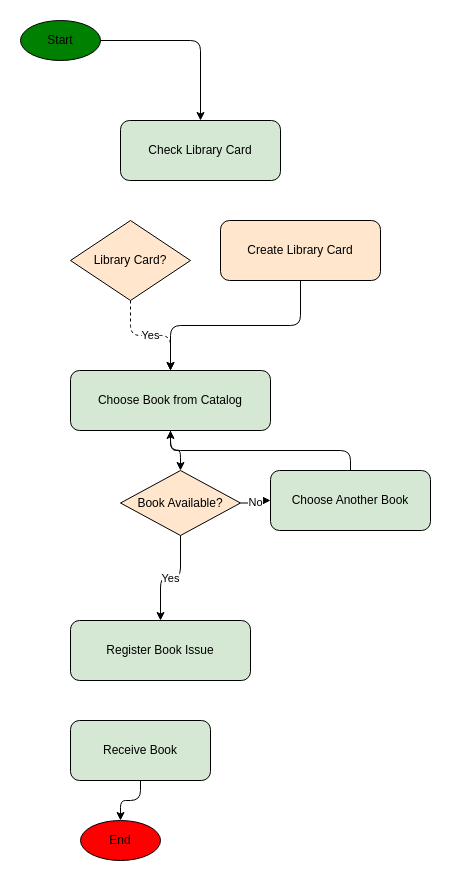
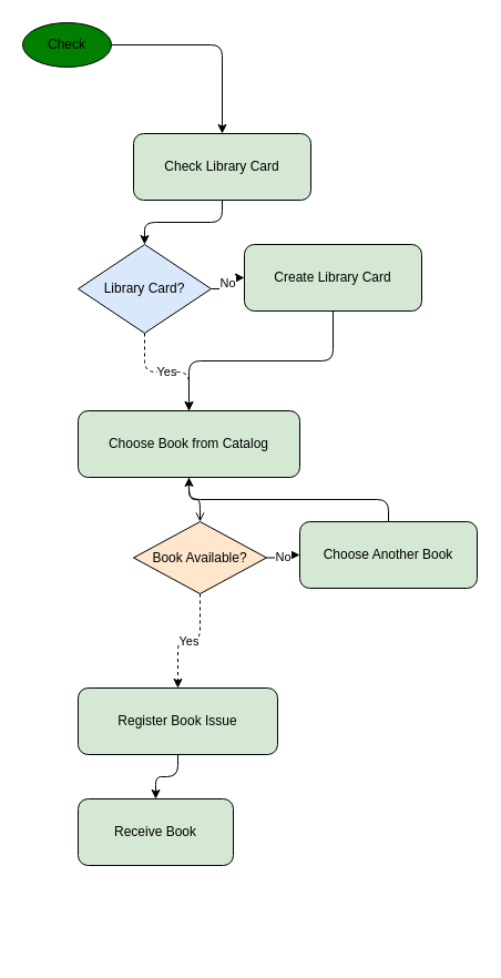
  <mxCell id="0" />
  <mxCell id="1" parent="0" />
- <mxCell id="2" value="Start" style="ellipse;whiteSpace=wrap;html=1;fillColor=green;" vertex="1" parent="1"><mxGeometry x="20" y="20" width="80" height="40" as="geometry" /></mxCell>
+ <mxCell id="2" value="Check" style="ellipse;whiteSpace=wrap;html=1;fillColor=green;" vertex="1" parent="1"><mxGeometry x="20" y="20" width="80" height="40" as="geometry" /></mxCell>
  <mxCell id="3" value="Check Library Card" style="rounded=1;whiteSpace=wrap;html=1;fillColor=#D5E8D4;" vertex="1" parent="1"><mxGeometry x="120" y="120" width="160" height="60" as="geometry" /></mxCell>
- <mxCell id="4" value="Library Card?" style="rhombus;whiteSpace=wrap;html=1;fillColor=#FFE6CC;" vertex="1" parent="1"><mxGeometry x="70" y="220" width="120" height="80" as="geometry" /></mxCell>
- <mxCell id="5" value="Create Library Card" style="rounded=1;whiteSpace=wrap;html=1;fillColor=#ffe6cc;" vertex="1" parent="1"><mxGeometry x="220" y="220" width="160" height="60" as="geometry" /></mxCell>
+ <mxCell id="4" value="Library Card?" style="rhombus;whiteSpace=wrap;html=1;fillColor=#dae8fc;" vertex="1" parent="1"><mxGeometry x="70" y="220" width="120" height="80" as="geometry" /></mxCell>
+ <mxCell id="5" value="Create Library Card" style="rounded=1;whiteSpace=wrap;html=1;fillColor=#D5E8D4;" vertex="1" parent="1"><mxGeometry x="220" y="220" width="160" height="60" as="geometry" /></mxCell>
  <mxCell id="6" value="Choose Book from Catalog" style="rounded=1;whiteSpace=wrap;html=1;fillColor=#D5E8D4;" vertex="1" parent="1"><mxGeometry x="70" y="370" width="200" height="60" as="geometry" /></mxCell>
  <mxCell id="7" value="Book Available?" style="rhombus;whiteSpace=wrap;html=1;fillColor=#FFE6CC;" vertex="1" parent="1"><mxGeometry x="120" y="470" width="120" height="65" as="geometry" /></mxCell>
  <mxCell id="8" value="Choose Another Book" style="rounded=1;whiteSpace=wrap;html=1;fillColor=#D5E8D4;" vertex="1" parent="1"><mxGeometry x="270" y="470" width="160" height="60" as="geometry" /></mxCell>
  <mxCell id="9" value="Register Book Issue" style="rounded=1;whiteSpace=wrap;html=1;fillColor=#D5E8D4;" vertex="1" parent="1"><mxGeometry x="70" y="620" width="180" height="60" as="geometry" /></mxCell>
  <mxCell id="10" value="Receive Book" style="rounded=1;whiteSpace=wrap;html=1;fillColor=#D5E8D4;" vertex="1" parent="1"><mxGeometry x="70" y="720" width="140" height="60" as="geometry" /></mxCell>
- <mxCell id="11" value="End" style="ellipse;whiteSpace=wrap;html=1;fillColor=red;" vertex="1" parent="1"><mxGeometry x="80" y="820" width="80" height="40" as="geometry" /></mxCell>
  <mxCell id="12" style="edgeStyle=orthogonalEdgeStyle;html=1;" edge="1" parent="1" source="2" target="3"><mxGeometry relative="1" as="geometry" /></mxCell>
+ <mxCell id="13" style="edgeStyle=orthogonalEdgeStyle;html=1;" edge="1" parent="1" source="3" target="4"><mxGeometry relative="1" as="geometry" /></mxCell>
  <mxCell id="14" value="Yes" style="edgeStyle=orthogonalEdgeStyle;html=1;dashed=1;" edge="1" parent="1" source="4" target="6"><mxGeometry relative="1" as="geometry" /></mxCell>
+ <mxCell id="15" value="No" style="edgeStyle=orthogonalEdgeStyle;html=1;" edge="1" parent="1" source="4" target="5"><mxGeometry relative="1" as="geometry" /></mxCell>
  <mxCell id="16" style="edgeStyle=orthogonalEdgeStyle;html=1;" edge="1" parent="1" source="5" target="6"><mxGeometry relative="1" as="geometry" /></mxCell>
- <mxCell id="17" style="edgeStyle=orthogonalEdgeStyle;html=1;" edge="1" parent="1" source="6" target="7"><mxGeometry relative="1" as="geometry" /></mxCell>
- <mxCell id="18" value="Yes" style="edgeStyle=orthogonalEdgeStyle;html=1;" edge="1" parent="1" source="7" target="9"><mxGeometry relative="1" as="geometry" /></mxCell>
+ <mxCell id="17" style="edgeStyle=orthogonalEdgeStyle;html=1;endArrow=open;" edge="1" parent="1" source="6" target="7"><mxGeometry relative="1" as="geometry" /></mxCell>
+ <mxCell id="18" value="Yes" style="edgeStyle=orthogonalEdgeStyle;html=1;dashed=1;" edge="1" parent="1" source="7" target="9"><mxGeometry relative="1" as="geometry" /></mxCell>
  <mxCell id="19" value="No" style="edgeStyle=orthogonalEdgeStyle;html=1;" edge="1" parent="1" source="7" target="8"><mxGeometry relative="1" as="geometry" /></mxCell>
  <mxCell id="20" style="edgeStyle=orthogonalEdgeStyle;html=1;" edge="1" parent="1" source="8" target="6"><mxGeometry relative="1" as="geometry" /></mxCell>
- <mxCell id="22" style="edgeStyle=orthogonalEdgeStyle;html=1;" edge="1" parent="1" source="10" target="11"><mxGeometry relative="1" as="geometry" /></mxCell>
+ <mxCell id="21" style="edgeStyle=orthogonalEdgeStyle;html=1;" edge="1" parent="1" source="9" target="10"><mxGeometry relative="1" as="geometry" /></mxCell>
